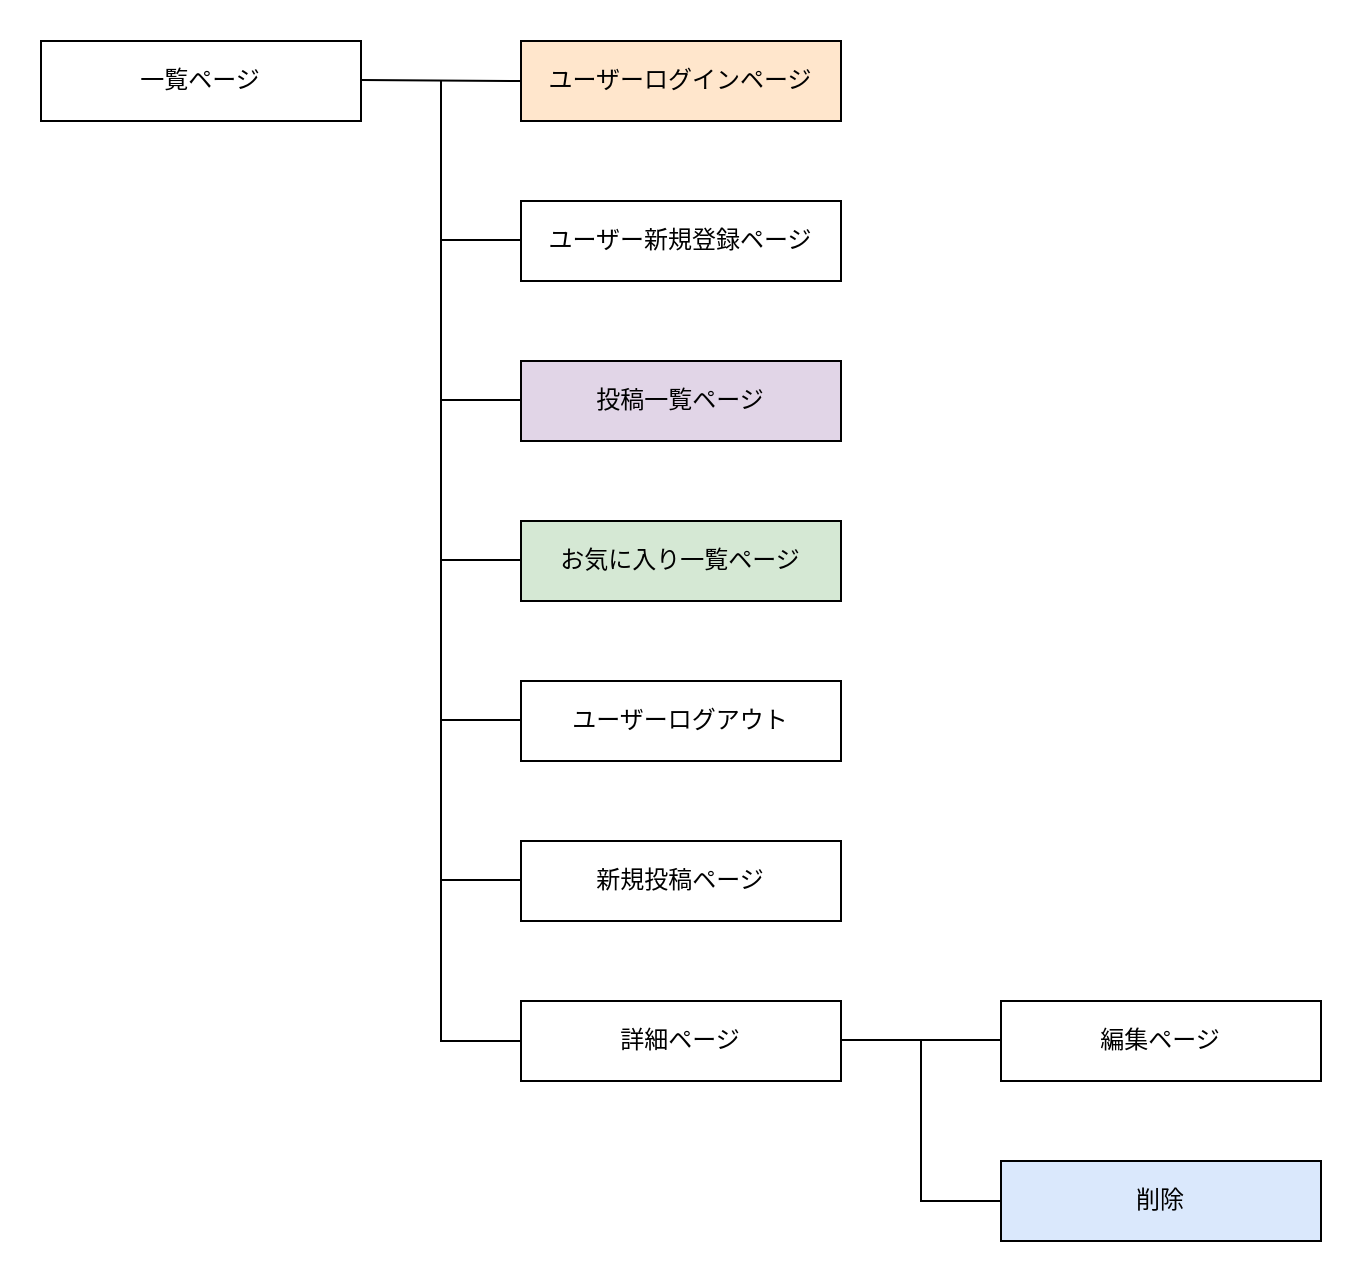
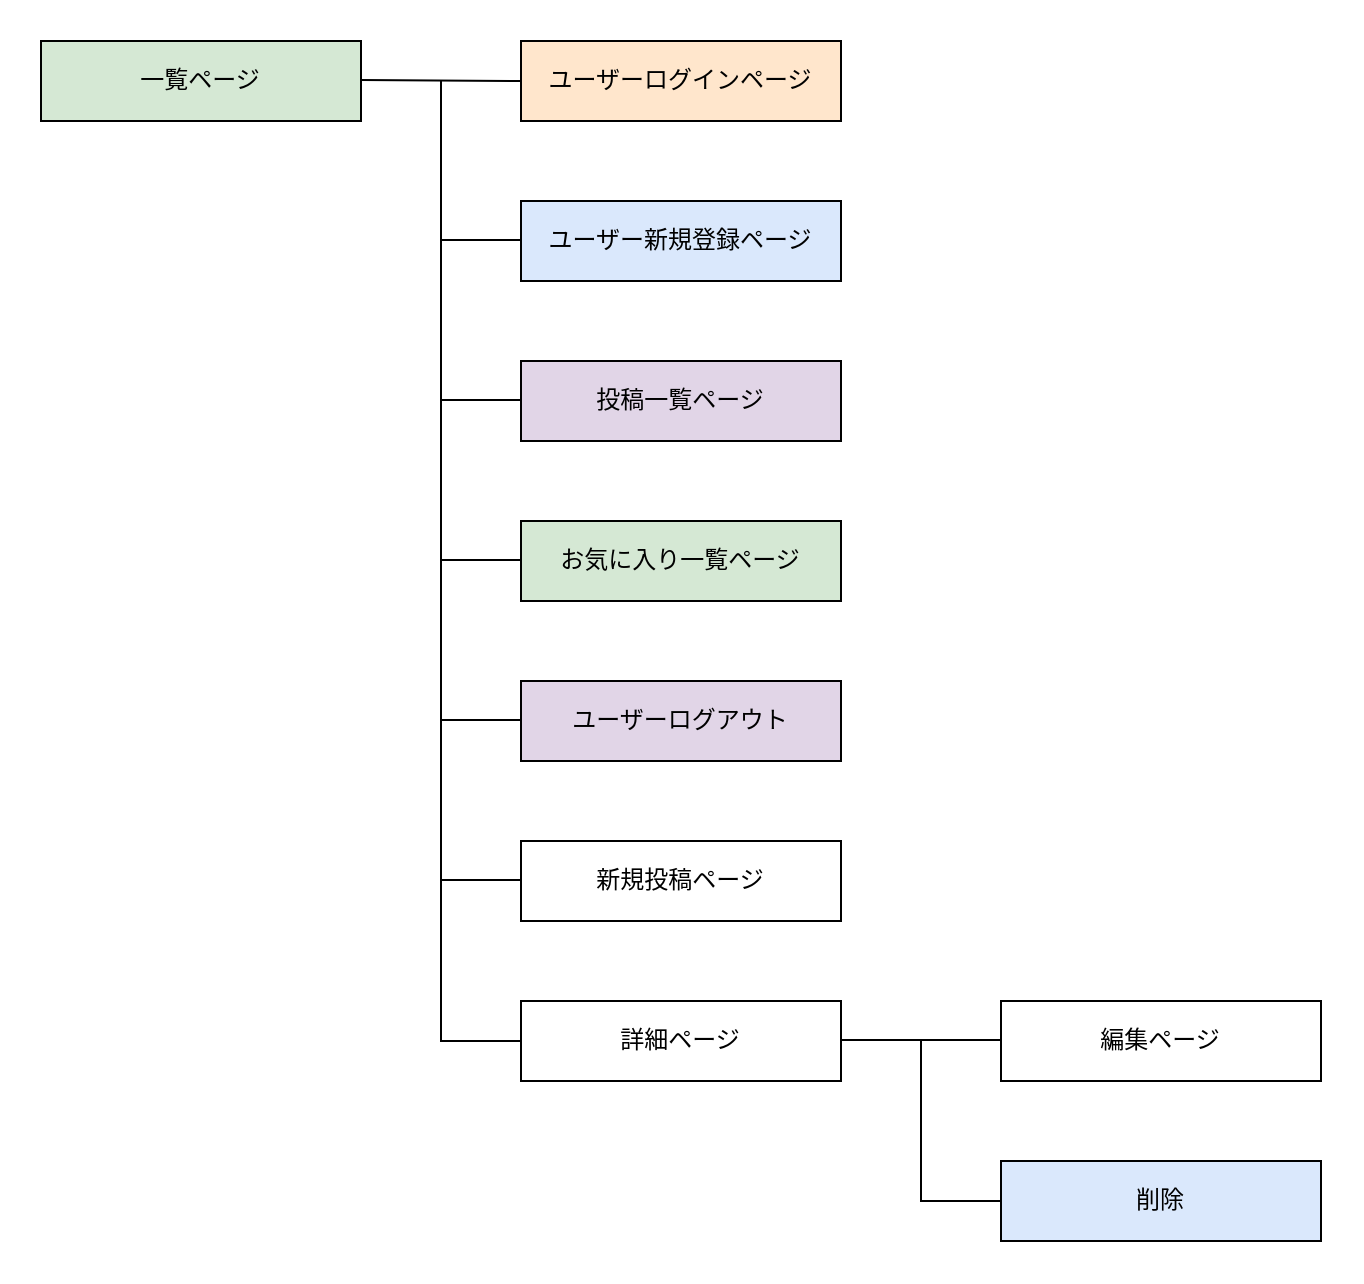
  <mxCell id="0" />
  <mxCell id="1" parent="0" />
- <mxCell id="2" value="一覧ページ" style="whiteSpace=wrap;html=1;align=center;" vertex="1" parent="1"><mxGeometry x="20" y="20" width="160" height="40" as="geometry" /></mxCell>
+ <mxCell id="2" value="一覧ページ" style="whiteSpace=wrap;html=1;align=center;fillColor=#d5e8d4;" vertex="1" parent="1"><mxGeometry x="20" y="20" width="160" height="40" as="geometry" /></mxCell>
  <mxCell id="3" value="ユーザーログインページ" style="whiteSpace=wrap;html=1;align=center;fillColor=#ffe6cc;" vertex="1" parent="1"><mxGeometry x="260" y="20" width="160" height="40" as="geometry" /></mxCell>
- <mxCell id="4" value="ユーザー新規登録ページ" style="whiteSpace=wrap;html=1;align=center;" vertex="1" parent="1"><mxGeometry x="260" y="100" width="160" height="40" as="geometry" /></mxCell>
+ <mxCell id="4" value="ユーザー新規登録ページ" style="whiteSpace=wrap;html=1;align=center;fillColor=#dae8fc;" vertex="1" parent="1"><mxGeometry x="260" y="100" width="160" height="40" as="geometry" /></mxCell>
  <mxCell id="5" value="投稿一覧ページ" style="whiteSpace=wrap;html=1;align=center;fillColor=#e1d5e7;" vertex="1" parent="1"><mxGeometry x="260" y="180" width="160" height="40" as="geometry" /></mxCell>
  <mxCell id="6" value="お気に入り一覧ページ" style="whiteSpace=wrap;html=1;align=center;fillColor=#d5e8d4;" vertex="1" parent="1"><mxGeometry x="260" y="260" width="160" height="40" as="geometry" /></mxCell>
- <mxCell id="7" value="ユーザーログアウト" style="whiteSpace=wrap;html=1;align=center;" vertex="1" parent="1"><mxGeometry x="260" y="340" width="160" height="40" as="geometry" /></mxCell>
+ <mxCell id="7" value="ユーザーログアウト" style="whiteSpace=wrap;html=1;align=center;fillColor=#e1d5e7;" vertex="1" parent="1"><mxGeometry x="260" y="340" width="160" height="40" as="geometry" /></mxCell>
  <mxCell id="8" value="新規投稿ページ" style="whiteSpace=wrap;html=1;align=center;" vertex="1" parent="1"><mxGeometry x="260" y="420" width="160" height="40" as="geometry" /></mxCell>
  <mxCell id="9" value="詳細ページ" style="whiteSpace=wrap;html=1;align=center;" vertex="1" parent="1"><mxGeometry x="260" y="500" width="160" height="40" as="geometry" /></mxCell>
  <mxCell id="10" value="編集ページ" style="whiteSpace=wrap;html=1;align=center;" vertex="1" parent="1"><mxGeometry x="500" y="500" width="160" height="40" as="geometry" /></mxCell>
  <mxCell id="11" value="削除" style="whiteSpace=wrap;html=1;align=center;fillColor=#dae8fc;" vertex="1" parent="1"><mxGeometry x="500" y="580" width="160" height="40" as="geometry" /></mxCell>
  <mxCell id="12" value="" style="endArrow=none;html=1;rounded=0;" edge="1" parent="1"><mxGeometry relative="1" as="geometry"><mxPoint x="180" y="39.5" as="sourcePoint" /><mxPoint x="260" y="40" as="targetPoint" /></mxGeometry></mxCell>
  <mxCell id="13" value="" style="endArrow=none;html=1;rounded=0;entryX=0;entryY=0.5;entryDx=0;entryDy=0;" edge="1" parent="1" target="9"><mxGeometry relative="1" as="geometry"><mxPoint x="220" y="40" as="sourcePoint" /><mxPoint x="220" y="500" as="targetPoint" /><Array as="points"><mxPoint x="220" y="520" /></Array></mxGeometry></mxCell>
  <mxCell id="14" value="" style="endArrow=none;html=1;rounded=0;" edge="1" parent="1"><mxGeometry relative="1" as="geometry"><mxPoint x="220" y="119.5" as="sourcePoint" /><mxPoint x="260" y="119.5" as="targetPoint" /></mxGeometry></mxCell>
  <mxCell id="15" value="" style="endArrow=none;html=1;rounded=0;" edge="1" parent="1"><mxGeometry relative="1" as="geometry"><mxPoint x="220" y="199.5" as="sourcePoint" /><mxPoint x="260" y="199.5" as="targetPoint" /></mxGeometry></mxCell>
  <mxCell id="16" value="" style="endArrow=none;html=1;rounded=0;" edge="1" parent="1"><mxGeometry relative="1" as="geometry"><mxPoint x="220" y="279.5" as="sourcePoint" /><mxPoint x="260" y="279.5" as="targetPoint" /></mxGeometry></mxCell>
  <mxCell id="17" value="" style="endArrow=none;html=1;rounded=0;" edge="1" parent="1"><mxGeometry relative="1" as="geometry"><mxPoint x="220" y="359.5" as="sourcePoint" /><mxPoint x="260" y="359.5" as="targetPoint" /></mxGeometry></mxCell>
  <mxCell id="18" value="" style="endArrow=none;html=1;rounded=0;" edge="1" parent="1"><mxGeometry relative="1" as="geometry"><mxPoint x="220" y="439.5" as="sourcePoint" /><mxPoint x="260" y="439.5" as="targetPoint" /></mxGeometry></mxCell>
  <mxCell id="19" value="" style="endArrow=none;html=1;rounded=0;" edge="1" parent="1"><mxGeometry relative="1" as="geometry"><mxPoint x="420" y="519.5" as="sourcePoint" /><mxPoint x="500" y="519.5" as="targetPoint" /></mxGeometry></mxCell>
  <mxCell id="20" value="" style="endArrow=none;html=1;rounded=0;" edge="1" parent="1"><mxGeometry relative="1" as="geometry"><mxPoint x="460" y="520" as="sourcePoint" /><mxPoint x="500" y="600" as="targetPoint" /><Array as="points"><mxPoint x="460" y="600" /></Array></mxGeometry></mxCell>
